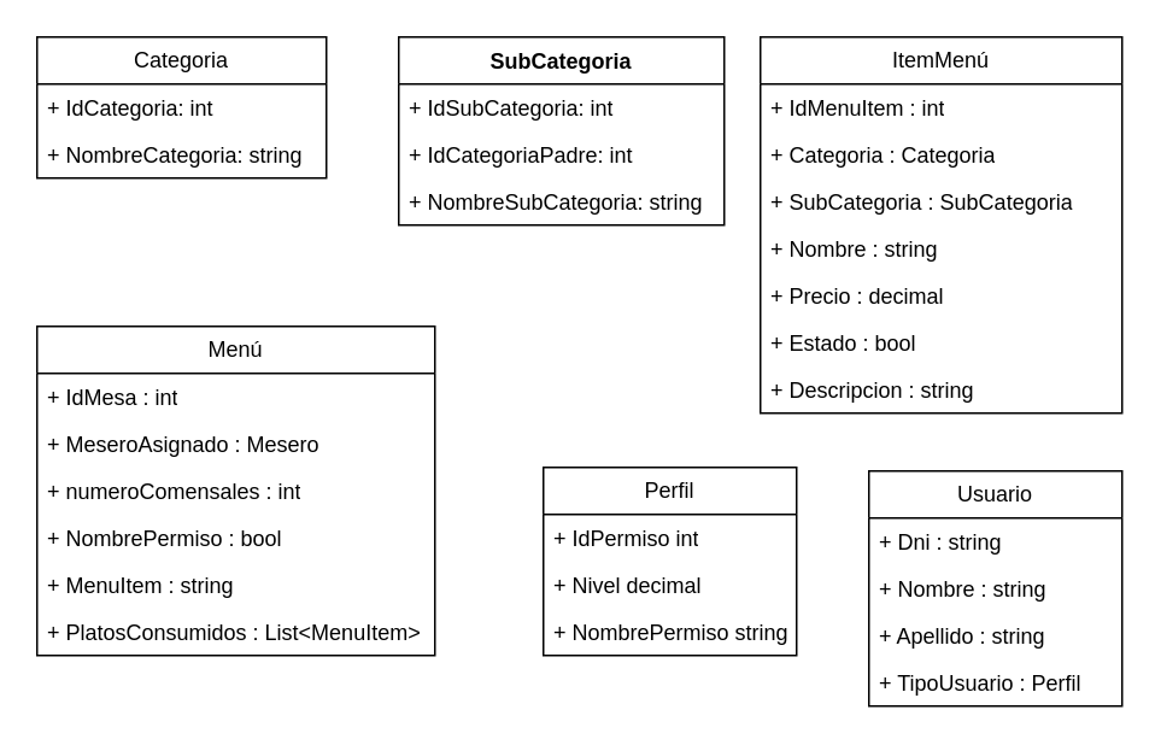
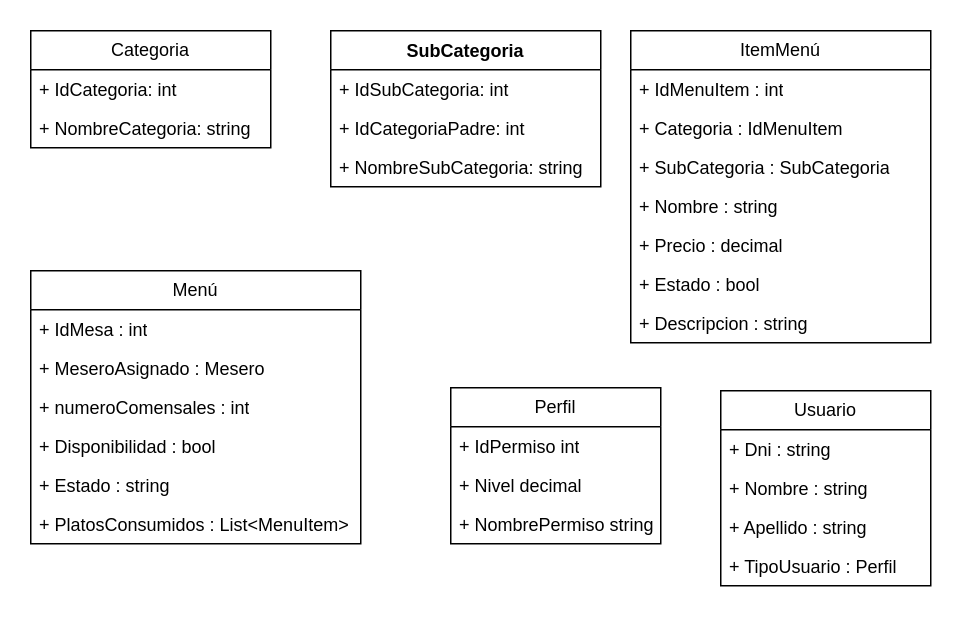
  <mxCell id="0" />
  <mxCell id="1" parent="0" />
  <mxCell id="2" value="Categoria" style="swimlane;fontStyle=0;childLayout=stackLayout;horizontal=1;startSize=26;fillColor=none;horizontalStack=0;resizeParent=1;resizeParentMax=0;resizeLast=0;collapsible=1;marginBottom=0;whiteSpace=wrap;html=1;" vertex="1" parent="1"><mxGeometry x="20" y="20" width="160" height="78" as="geometry" /></mxCell>
  <mxCell id="3" value="+ IdCategoria: int" style="text;strokeColor=none;fillColor=none;align=left;verticalAlign=top;spacingLeft=4;spacingRight=4;overflow=hidden;rotatable=0;points=[[0,0.5],[1,0.5]];portConstraint=eastwest;whiteSpace=wrap;html=1;" vertex="1" parent="2"><mxGeometry y="26" width="160" height="26" as="geometry" /></mxCell>
  <mxCell id="4" value="+ NombreCategoria: string" style="text;strokeColor=none;fillColor=none;align=left;verticalAlign=top;spacingLeft=4;spacingRight=4;overflow=hidden;rotatable=0;points=[[0,0.5],[1,0.5]];portConstraint=eastwest;whiteSpace=wrap;html=1;" vertex="1" parent="2"><mxGeometry y="52" width="160" height="26" as="geometry" /></mxCell>
  <mxCell id="5" value="SubCategoria" style="swimlane;fontStyle=1;align=center;verticalAlign=top;childLayout=stackLayout;horizontal=1;startSize=26;horizontalStack=0;resizeParent=1;resizeParentMax=0;resizeLast=0;collapsible=1;marginBottom=0;whiteSpace=wrap;html=1;" vertex="1" parent="1"><mxGeometry x="220" y="20" width="180" height="104" as="geometry" /></mxCell>
  <mxCell id="6" value="+ IdSubCategoria: int" style="text;strokeColor=none;fillColor=none;align=left;verticalAlign=top;spacingLeft=4;spacingRight=4;overflow=hidden;rotatable=0;points=[[0,0.5],[1,0.5]];portConstraint=eastwest;whiteSpace=wrap;html=1;" vertex="1" parent="5"><mxGeometry y="26" width="180" height="26" as="geometry" /></mxCell>
  <mxCell id="7" value="+ IdCategoriaPadre: int" style="text;strokeColor=none;fillColor=none;align=left;verticalAlign=top;spacingLeft=4;spacingRight=4;overflow=hidden;rotatable=0;points=[[0,0.5],[1,0.5]];portConstraint=eastwest;whiteSpace=wrap;html=1;" vertex="1" parent="5"><mxGeometry y="52" width="180" height="26" as="geometry" /></mxCell>
  <mxCell id="8" value="+ NombreSubCategoria: string" style="text;strokeColor=none;fillColor=none;align=left;verticalAlign=top;spacingLeft=4;spacingRight=4;overflow=hidden;rotatable=0;points=[[0,0.5],[1,0.5]];portConstraint=eastwest;whiteSpace=wrap;html=1;" vertex="1" parent="5"><mxGeometry y="78" width="180" height="26" as="geometry" /></mxCell>
  <mxCell id="9" value="ItemMenú" style="swimlane;fontStyle=0;childLayout=stackLayout;horizontal=1;startSize=26;fillColor=none;horizontalStack=0;resizeParent=1;resizeParentMax=0;resizeLast=0;collapsible=1;marginBottom=0;whiteSpace=wrap;html=1;" vertex="1" parent="1"><mxGeometry x="420" y="20" width="200" height="208" as="geometry" /></mxCell>
  <mxCell id="10" value="+ IdMenuItem : int" style="text;strokeColor=none;fillColor=none;align=left;verticalAlign=top;spacingLeft=4;spacingRight=4;overflow=hidden;rotatable=0;points=[[0,0.5],[1,0.5]];portConstraint=eastwest;whiteSpace=wrap;html=1;" vertex="1" parent="9"><mxGeometry y="26" width="200" height="26" as="geometry" /></mxCell>
- <mxCell id="11" value="+ Categoria : Categoria" style="text;strokeColor=none;fillColor=none;align=left;verticalAlign=top;spacingLeft=4;spacingRight=4;overflow=hidden;rotatable=0;points=[[0,0.5],[1,0.5]];portConstraint=eastwest;whiteSpace=wrap;html=1;" vertex="1" parent="9"><mxGeometry y="52" width="200" height="26" as="geometry" /></mxCell>
+ <mxCell id="11" value="+ Categoria : IdMenuItem" style="text;strokeColor=none;fillColor=none;align=left;verticalAlign=top;spacingLeft=4;spacingRight=4;overflow=hidden;rotatable=0;points=[[0,0.5],[1,0.5]];portConstraint=eastwest;whiteSpace=wrap;html=1;" vertex="1" parent="9"><mxGeometry y="52" width="200" height="26" as="geometry" /></mxCell>
  <mxCell id="12" value="+ SubCategoria : SubCategoria" style="text;strokeColor=none;fillColor=none;align=left;verticalAlign=top;spacingLeft=4;spacingRight=4;overflow=hidden;rotatable=0;points=[[0,0.5],[1,0.5]];portConstraint=eastwest;whiteSpace=wrap;html=1;" vertex="1" parent="9"><mxGeometry y="78" width="200" height="26" as="geometry" /></mxCell>
  <mxCell id="13" value="+ Nombre : string" style="text;strokeColor=none;fillColor=none;align=left;verticalAlign=top;spacingLeft=4;spacingRight=4;overflow=hidden;rotatable=0;points=[[0,0.5],[1,0.5]];portConstraint=eastwest;whiteSpace=wrap;html=1;" vertex="1" parent="9"><mxGeometry y="104" width="200" height="26" as="geometry" /></mxCell>
  <mxCell id="14" value="+ Precio : decimal" style="text;strokeColor=none;fillColor=none;align=left;verticalAlign=top;spacingLeft=4;spacingRight=4;overflow=hidden;rotatable=0;points=[[0,0.5],[1,0.5]];portConstraint=eastwest;whiteSpace=wrap;html=1;" vertex="1" parent="9"><mxGeometry y="130" width="200" height="26" as="geometry" /></mxCell>
  <mxCell id="15" value="+ Estado : bool" style="text;strokeColor=none;fillColor=none;align=left;verticalAlign=top;spacingLeft=4;spacingRight=4;overflow=hidden;rotatable=0;points=[[0,0.5],[1,0.5]];portConstraint=eastwest;whiteSpace=wrap;html=1;" vertex="1" parent="9"><mxGeometry y="156" width="200" height="26" as="geometry" /></mxCell>
  <mxCell id="16" value="+ Descripcion : string" style="text;strokeColor=none;fillColor=none;align=left;verticalAlign=top;spacingLeft=4;spacingRight=4;overflow=hidden;rotatable=0;points=[[0,0.5],[1,0.5]];portConstraint=eastwest;whiteSpace=wrap;html=1;" vertex="1" parent="9"><mxGeometry y="182" width="200" height="26" as="geometry" /></mxCell>
  <mxCell id="17" value="Menú" style="swimlane;fontStyle=0;childLayout=stackLayout;horizontal=1;startSize=26;fillColor=none;horizontalStack=0;resizeParent=1;resizeParentMax=0;resizeLast=0;collapsible=1;marginBottom=0;whiteSpace=wrap;html=1;" vertex="1" parent="1"><mxGeometry x="20" y="180" width="220" height="182" as="geometry" /></mxCell>
  <mxCell id="18" value="+ IdMesa : int" style="text;strokeColor=none;fillColor=none;align=left;verticalAlign=top;spacingLeft=4;spacingRight=4;overflow=hidden;rotatable=0;points=[[0,0.5],[1,0.5]];portConstraint=eastwest;whiteSpace=wrap;html=1;" vertex="1" parent="17"><mxGeometry y="26" width="220" height="26" as="geometry" /></mxCell>
  <mxCell id="19" value="+ MeseroAsignado : Mesero" style="text;strokeColor=none;fillColor=none;align=left;verticalAlign=top;spacingLeft=4;spacingRight=4;overflow=hidden;rotatable=0;points=[[0,0.5],[1,0.5]];portConstraint=eastwest;whiteSpace=wrap;html=1;" vertex="1" parent="17"><mxGeometry y="52" width="220" height="26" as="geometry" /></mxCell>
  <mxCell id="20" value="+ numeroComensales : int" style="text;strokeColor=none;fillColor=none;align=left;verticalAlign=top;spacingLeft=4;spacingRight=4;overflow=hidden;rotatable=0;points=[[0,0.5],[1,0.5]];portConstraint=eastwest;whiteSpace=wrap;html=1;" vertex="1" parent="17"><mxGeometry y="78" width="220" height="26" as="geometry" /></mxCell>
- <mxCell id="21" value="+ NombrePermiso : bool" style="text;strokeColor=none;fillColor=none;align=left;verticalAlign=top;spacingLeft=4;spacingRight=4;overflow=hidden;rotatable=0;points=[[0,0.5],[1,0.5]];portConstraint=eastwest;whiteSpace=wrap;html=1;" vertex="1" parent="17"><mxGeometry y="104" width="220" height="26" as="geometry" /></mxCell>
- <mxCell id="22" value="+ MenuItem : string" style="text;strokeColor=none;fillColor=none;align=left;verticalAlign=top;spacingLeft=4;spacingRight=4;overflow=hidden;rotatable=0;points=[[0,0.5],[1,0.5]];portConstraint=eastwest;whiteSpace=wrap;html=1;" vertex="1" parent="17"><mxGeometry y="130" width="220" height="26" as="geometry" /></mxCell>
+ <mxCell id="21" value="+ Disponibilidad : bool" style="text;strokeColor=none;fillColor=none;align=left;verticalAlign=top;spacingLeft=4;spacingRight=4;overflow=hidden;rotatable=0;points=[[0,0.5],[1,0.5]];portConstraint=eastwest;whiteSpace=wrap;html=1;" vertex="1" parent="17"><mxGeometry y="104" width="220" height="26" as="geometry" /></mxCell>
+ <mxCell id="22" value="+ Estado : string" style="text;strokeColor=none;fillColor=none;align=left;verticalAlign=top;spacingLeft=4;spacingRight=4;overflow=hidden;rotatable=0;points=[[0,0.5],[1,0.5]];portConstraint=eastwest;whiteSpace=wrap;html=1;" vertex="1" parent="17"><mxGeometry y="130" width="220" height="26" as="geometry" /></mxCell>
  <mxCell id="23" value="+ PlatosConsumidos : List&amp;lt;MenuItem&amp;gt;" style="text;strokeColor=none;fillColor=none;align=left;verticalAlign=top;spacingLeft=4;spacingRight=4;overflow=hidden;rotatable=0;points=[[0,0.5],[1,0.5]];portConstraint=eastwest;whiteSpace=wrap;html=1;" vertex="1" parent="17"><mxGeometry y="156" width="220" height="26" as="geometry" /></mxCell>
  <mxCell id="24" value="Perfil" style="swimlane;fontStyle=0;childLayout=stackLayout;horizontal=1;startSize=26;fillColor=none;horizontalStack=0;resizeParent=1;resizeParentMax=0;resizeLast=0;collapsible=1;marginBottom=0;whiteSpace=wrap;html=1;" vertex="1" parent="1"><mxGeometry x="300" y="258" width="140" height="104" as="geometry" /></mxCell>
  <mxCell id="25" value="+ IdPermiso int" style="text;strokeColor=none;fillColor=none;align=left;verticalAlign=top;spacingLeft=4;spacingRight=4;overflow=hidden;rotatable=0;points=[[0,0.5],[1,0.5]];portConstraint=eastwest;whiteSpace=wrap;html=1;" vertex="1" parent="24"><mxGeometry y="26" width="140" height="26" as="geometry" /></mxCell>
  <mxCell id="26" value="+ Nivel decimal" style="text;strokeColor=none;fillColor=none;align=left;verticalAlign=top;spacingLeft=4;spacingRight=4;overflow=hidden;rotatable=0;points=[[0,0.5],[1,0.5]];portConstraint=eastwest;whiteSpace=wrap;html=1;" vertex="1" parent="24"><mxGeometry y="52" width="140" height="26" as="geometry" /></mxCell>
  <mxCell id="27" value="+ NombrePermiso string" style="text;strokeColor=none;fillColor=none;align=left;verticalAlign=top;spacingLeft=4;spacingRight=4;overflow=hidden;rotatable=0;points=[[0,0.5],[1,0.5]];portConstraint=eastwest;whiteSpace=wrap;html=1;" vertex="1" parent="24"><mxGeometry y="78" width="140" height="26" as="geometry" /></mxCell>
  <mxCell id="28" value="Usuario" style="swimlane;fontStyle=0;childLayout=stackLayout;horizontal=1;startSize=26;fillColor=none;horizontalStack=0;resizeParent=1;resizeParentMax=0;resizeLast=0;collapsible=1;marginBottom=0;whiteSpace=wrap;html=1;" vertex="1" parent="1"><mxGeometry x="480" y="260" width="140" height="130" as="geometry" /></mxCell>
  <mxCell id="29" value="+ Dni : string" style="text;strokeColor=none;fillColor=none;align=left;verticalAlign=top;spacingLeft=4;spacingRight=4;overflow=hidden;rotatable=0;points=[[0,0.5],[1,0.5]];portConstraint=eastwest;whiteSpace=wrap;html=1;" vertex="1" parent="28"><mxGeometry y="26" width="140" height="26" as="geometry" /></mxCell>
  <mxCell id="30" value="+ Nombre : string" style="text;strokeColor=none;fillColor=none;align=left;verticalAlign=top;spacingLeft=4;spacingRight=4;overflow=hidden;rotatable=0;points=[[0,0.5],[1,0.5]];portConstraint=eastwest;whiteSpace=wrap;html=1;" vertex="1" parent="28"><mxGeometry y="52" width="140" height="26" as="geometry" /></mxCell>
  <mxCell id="31" value="+ Apellido : string" style="text;strokeColor=none;fillColor=none;align=left;verticalAlign=top;spacingLeft=4;spacingRight=4;overflow=hidden;rotatable=0;points=[[0,0.5],[1,0.5]];portConstraint=eastwest;whiteSpace=wrap;html=1;" vertex="1" parent="28"><mxGeometry y="78" width="140" height="26" as="geometry" /></mxCell>
  <mxCell id="32" value="+ TipoUsuario : Perfil" style="text;strokeColor=none;fillColor=none;align=left;verticalAlign=top;spacingLeft=4;spacingRight=4;overflow=hidden;rotatable=0;points=[[0,0.5],[1,0.5]];portConstraint=eastwest;whiteSpace=wrap;html=1;" vertex="1" parent="28"><mxGeometry y="104" width="140" height="26" as="geometry" /></mxCell>
